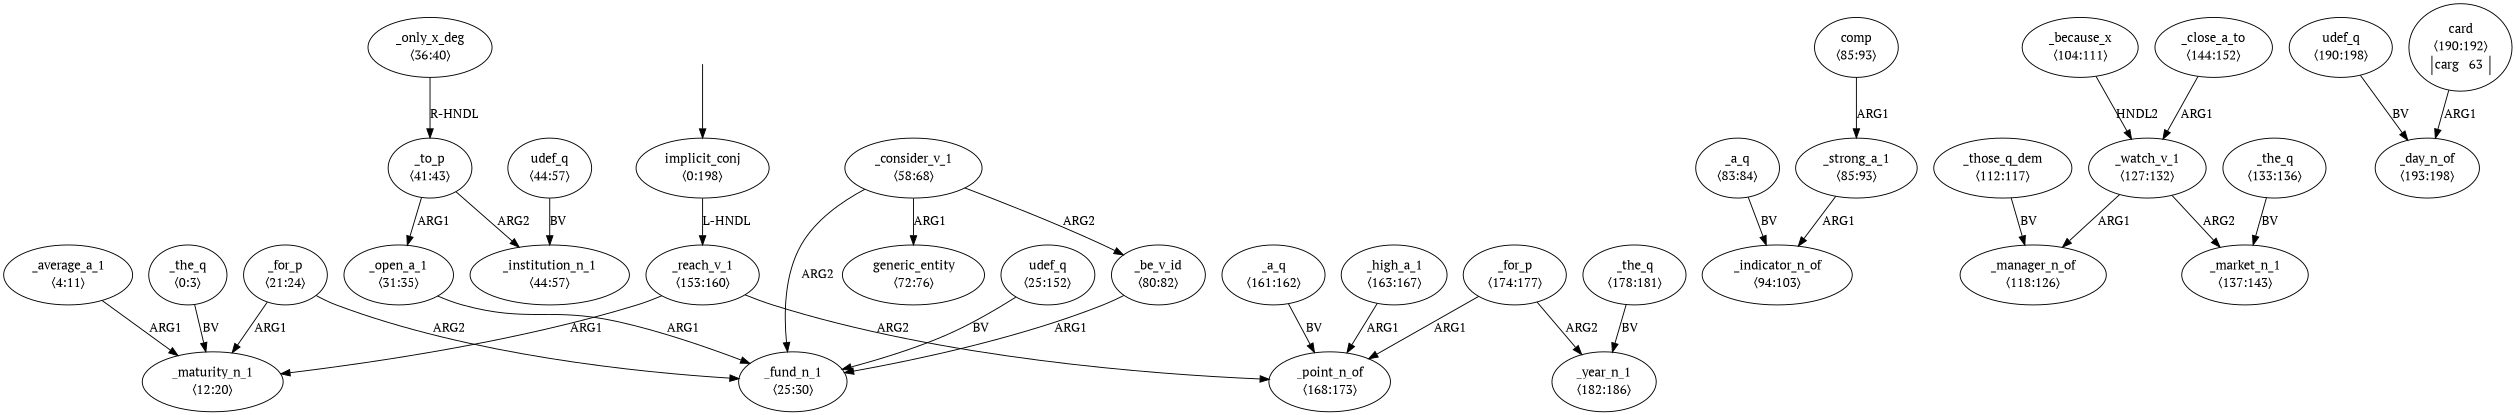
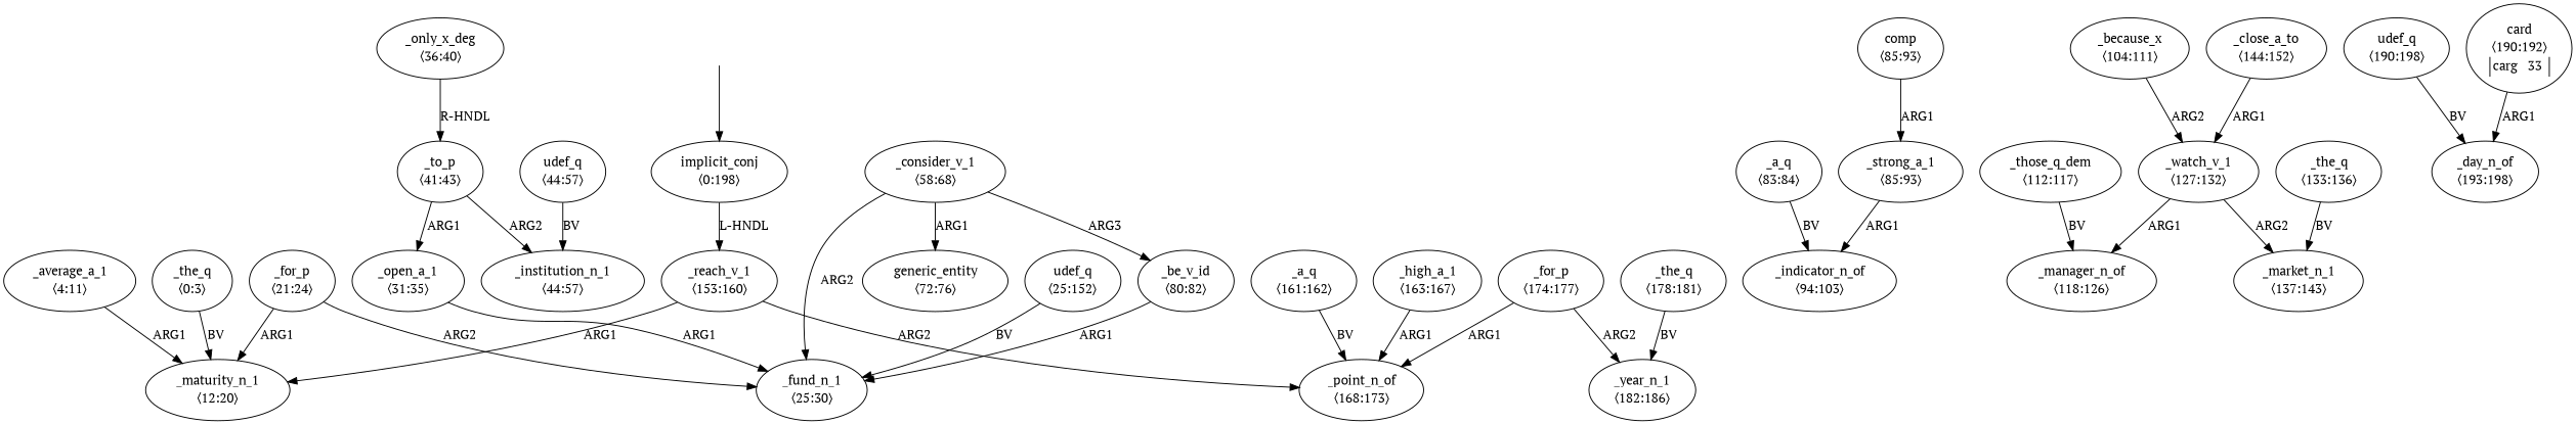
  digraph {
    fontname="PT Serif"
    node [fontname="PT Serif"]
    edge [fontname="PT Serif"]
    top [style=invis]
    n2 [label=<<table align="center" border="0" cellspacing="0"><tr><td colspan="2">implicit_conj</td></tr><tr><td colspan="2">〈0:198〉</td></tr></table>>]
    n3 [label=<<table align="center" border="0" cellspacing="0"><tr><td colspan="2">_reach_v_1</td></tr><tr><td colspan="2">〈153:160〉</td></tr></table>>]
    n4 [label=<<table align="center" border="0" cellspacing="0"><tr><td colspan="2">_maturity_n_1</td></tr><tr><td colspan="2">〈12:20〉</td></tr></table>>]
    n5 [label=<<table align="center" border="0" cellspacing="0"><tr><td colspan="2">_point_n_of</td></tr><tr><td colspan="2">〈168:173〉</td></tr></table>>]
    n6 [label=<<table align="center" border="0" cellspacing="0"><tr><td colspan="2">_the_q</td></tr><tr><td colspan="2">〈0:3〉</td></tr></table>>]
    n7 [label=<<table align="center" border="0" cellspacing="0"><tr><td colspan="2">_average_a_1</td></tr><tr><td colspan="2">〈4:11〉</td></tr></table>>]
    n8 [label=<<table align="center" border="0" cellspacing="0"><tr><td colspan="2">_for_p</td></tr><tr><td colspan="2">〈21:24〉</td></tr></table>>]
    n9 [label=<<table align="center" border="0" cellspacing="0"><tr><td colspan="2">_fund_n_1</td></tr><tr><td colspan="2">〈25:30〉</td></tr></table>>]
    n10 [label=<<table align="center" border="0" cellspacing="0"><tr><td colspan="2">udef_q</td></tr><tr><td colspan="2">〈25:152〉</td></tr></table>>]
    n11 [label=<<table align="center" border="0" cellspacing="0"><tr><td colspan="2">_open_a_1</td></tr><tr><td colspan="2">〈31:35〉</td></tr></table>>]
    n12 [label=<<table align="center" border="0" cellspacing="0"><tr><td colspan="2">_only_x_deg</td></tr><tr><td colspan="2">〈36:40〉</td></tr></table>>]
    n13 [label=<<table align="center" border="0" cellspacing="0"><tr><td colspan="2">_to_p</td></tr><tr><td colspan="2">〈41:43〉</td></tr></table>>]
    n14 [label=<<table align="center" border="0" cellspacing="0"><tr><td colspan="2">_institution_n_1</td></tr><tr><td colspan="2">〈44:57〉</td></tr></table>>]
    n15 [label=<<table align="center" border="0" cellspacing="0"><tr><td colspan="2">udef_q</td></tr><tr><td colspan="2">〈44:57〉</td></tr></table>>]
    n16 [label=<<table align="center" border="0" cellspacing="0"><tr><td colspan="2">_consider_v_1</td></tr><tr><td colspan="2">〈58:68〉</td></tr></table>>]
    n17 [label=<<table align="center" border="0" cellspacing="0"><tr><td colspan="2">generic_entity</td></tr><tr><td colspan="2">〈72:76〉</td></tr></table>>]
    n18 [label=<<table align="center" border="0" cellspacing="0"><tr><td colspan="2">_be_v_id</td></tr><tr><td colspan="2">〈80:82〉</td></tr></table>>]
    n19 [label=<<table align="center" border="0" cellspacing="0"><tr><td colspan="2">_indicator_n_of</td></tr><tr><td colspan="2">〈94:103〉</td></tr></table>>]
    n20 [label=<<table align="center" border="0" cellspacing="0"><tr><td colspan="2">_a_q</td></tr><tr><td colspan="2">〈83:84〉</td></tr></table>>]
    n21 [label=<<table align="center" border="0" cellspacing="0"><tr><td colspan="2">_strong_a_1</td></tr><tr><td colspan="2">〈85:93〉</td></tr></table>>]
    n22 [label=<<table align="center" border="0" cellspacing="0"><tr><td colspan="2">comp</td></tr><tr><td colspan="2">〈85:93〉</td></tr></table>>]
    n23 [label=<<table align="center" border="0" cellspacing="0"><tr><td colspan="2">_because_x</td></tr><tr><td colspan="2">〈104:111〉</td></tr></table>>]
    n24 [label=<<table align="center" border="0" cellspacing="0"><tr><td colspan="2">_watch_v_1</td></tr><tr><td colspan="2">〈127:132〉</td></tr></table>>]
    n25 [label=<<table align="center" border="0" cellspacing="0"><tr><td colspan="2">_manager_n_of</td></tr><tr><td colspan="2">〈118:126〉</td></tr></table>>]
    n26 [label=<<table align="center" border="0" cellspacing="0"><tr><td colspan="2">_market_n_1</td></tr><tr><td colspan="2">〈137:143〉</td></tr></table>>]
    n27 [label=<<table align="center" border="0" cellspacing="0"><tr><td colspan="2">_those_q_dem</td></tr><tr><td colspan="2">〈112:117〉</td></tr></table>>]
    n28 [label=<<table align="center" border="0" cellspacing="0"><tr><td colspan="2">_the_q</td></tr><tr><td colspan="2">〈133:136〉</td></tr></table>>]
    n29 [label=<<table align="center" border="0" cellspacing="0"><tr><td colspan="2">_close_a_to</td></tr><tr><td colspan="2">〈144:152〉</td></tr></table>>]
    n30 [label=<<table align="center" border="0" cellspacing="0"><tr><td colspan="2">_a_q</td></tr><tr><td colspan="2">〈161:162〉</td></tr></table>>]
    n31 [label=<<table align="center" border="0" cellspacing="0"><tr><td colspan="2">_high_a_1</td></tr><tr><td colspan="2">〈163:167〉</td></tr></table>>]
    n32 [label=<<table align="center" border="0" cellspacing="0"><tr><td colspan="2">_for_p</td></tr><tr><td colspan="2">〈174:177〉</td></tr></table>>]
    n33 [label=<<table align="center" border="0" cellspacing="0"><tr><td colspan="2">_year_n_1</td></tr><tr><td colspan="2">〈182:186〉</td></tr></table>>]
    n34 [label=<<table align="center" border="0" cellspacing="0"><tr><td colspan="2">_the_q</td></tr><tr><td colspan="2">〈178:181〉</td></tr></table>>]
    n35 [label=<<table align="center" border="0" cellspacing="0"><tr><td colspan="2">_day_n_of</td></tr><tr><td colspan="2">〈193:198〉</td></tr></table>>]
    n36 [label=<<table align="center" border="0" cellspacing="0"><tr><td colspan="2">udef_q</td></tr><tr><td colspan="2">〈190:198〉</td></tr></table>>]
-   n37 [label=<<table align="center" border="0" cellspacing="0"><tr><td colspan="2">card</td></tr><tr><td colspan="2">〈190:192〉</td></tr><tr><td sides="l" border="1" align="left">carg</td><td sides="r" border="1" align="left">63</td></tr></table>>]
+   n37 [label=<<table align="center" border="0" cellspacing="0"><tr><td colspan="2">card</td></tr><tr><td colspan="2">〈190:192〉</td></tr><tr><td sides="l" border="1" align="left">carg</td><td sides="r" border="1" align="left">33</td></tr></table>>]
    top -> n2
    n2 -> n3 [label="L-HNDL"]
    n3 -> n4 [label=ARG1]
    n3 -> n5 [label=ARG2]
    n6 -> n4 [label=BV]
    n7 -> n4 [label=ARG1]
    n8 -> n4 [label=ARG1]
    n8 -> n9 [label=ARG2]
    n10 -> n9 [label=BV]
    n11 -> n9 [label=ARG1]
    n12 -> n13 [label="R-HNDL"]
    n13 -> n11 [label=ARG1]
    n13 -> n14 [label=ARG2]
    n15 -> n14 [label=BV]
    n16 -> n9 [label=ARG2]
    n16 -> n17 [label=ARG1]
-   n16 -> n18 [label=ARG2]
+   n16 -> n18 [label=ARG3]
    n18 -> n9 [label=ARG1]
    n20 -> n19 [label=BV]
    n21 -> n19 [label=ARG1]
    n22 -> n21 [label=ARG1]
-   n23 -> n24 [label=HNDL2]
+   n23 -> n24 [label=ARG2]
    n24 -> n25 [label=ARG1]
    n24 -> n26 [label=ARG2]
    n27 -> n25 [label=BV]
    n28 -> n26 [label=BV]
    n29 -> n24 [label=ARG1]
    n30 -> n5 [label=BV]
    n31 -> n5 [label=ARG1]
    n32 -> n5 [label=ARG1]
    n32 -> n33 [label=ARG2]
    n34 -> n33 [label=BV]
    n36 -> n35 [label=BV]
    n37 -> n35 [label=ARG1]
  }
